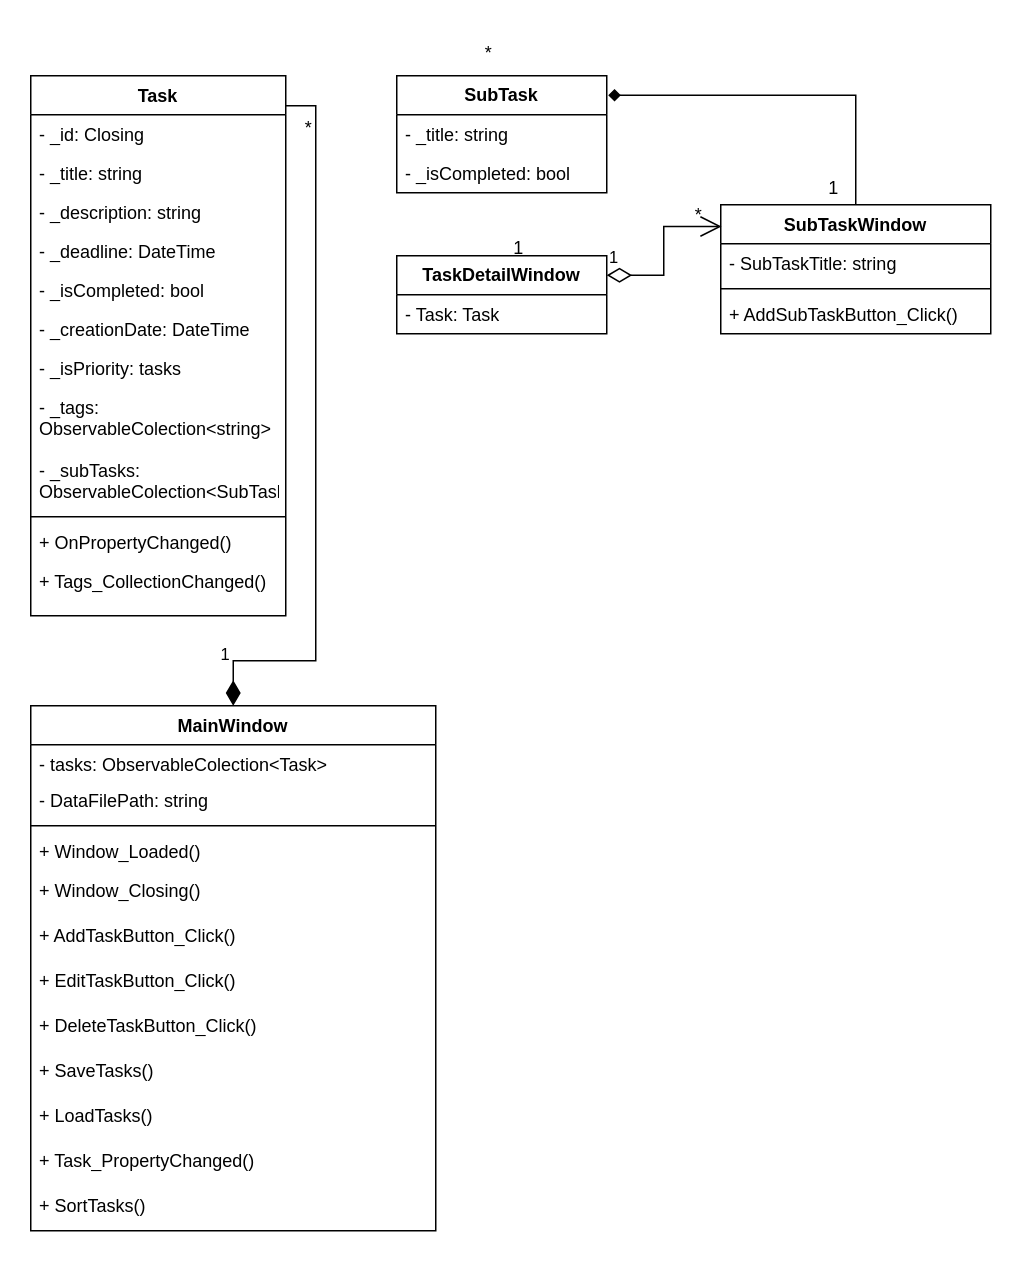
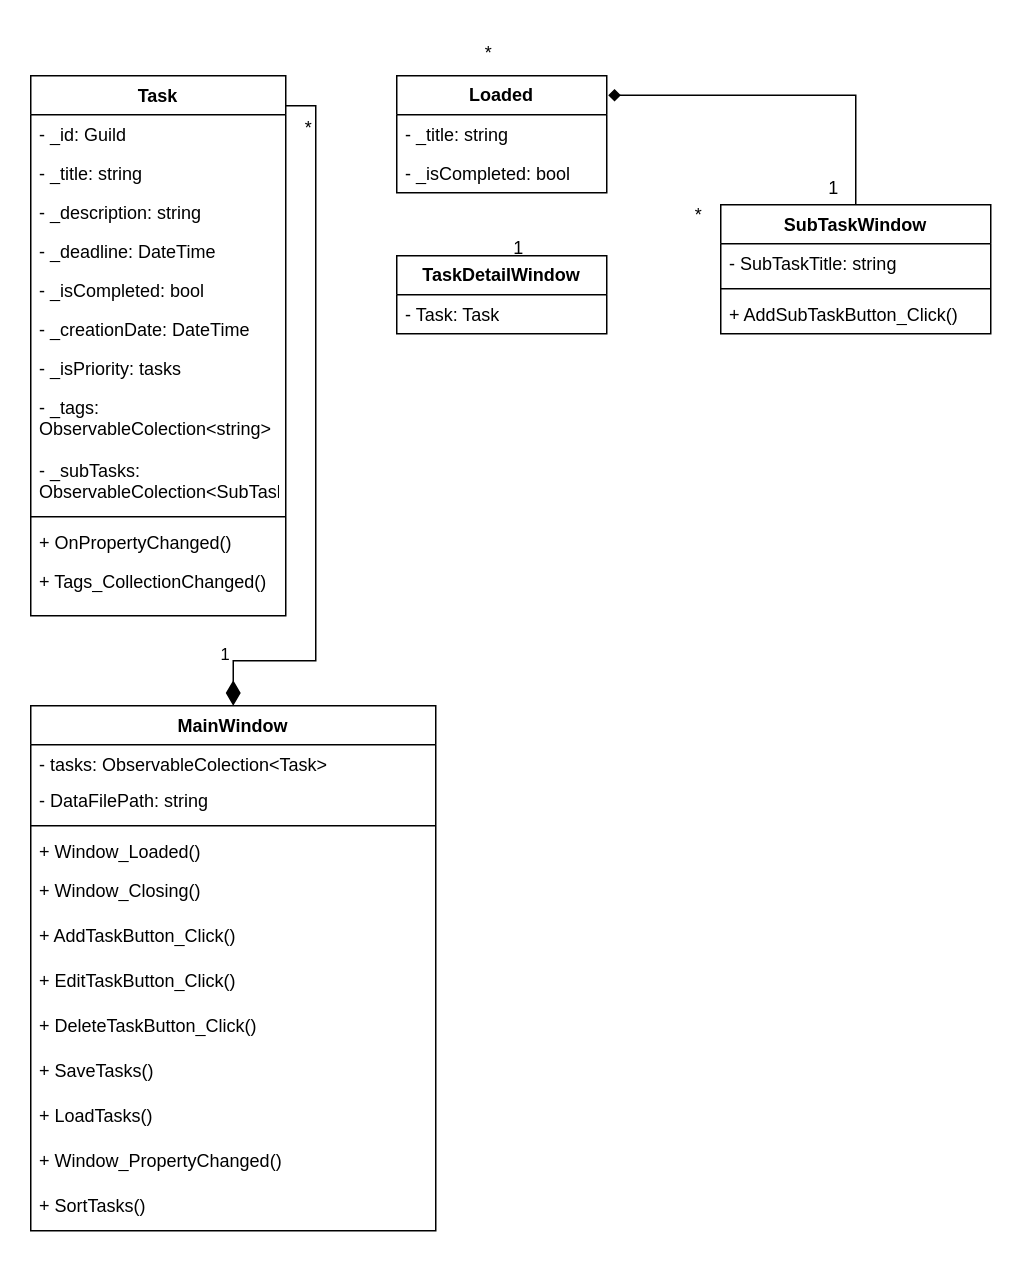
  <mxCell id="0" />
  <mxCell id="1" parent="0" />
  <mxCell id="2" value="Task" style="swimlane;fontStyle=1;align=center;verticalAlign=top;childLayout=stackLayout;horizontal=1;startSize=26;horizontalStack=0;resizeParent=1;resizeParentMax=0;resizeLast=0;collapsible=1;marginBottom=0;whiteSpace=wrap;html=1;" vertex="1" parent="1"><mxGeometry x="20" y="50" width="170" height="360" as="geometry" /></mxCell>
- <mxCell id="3" value="- _id: Closing" style="text;strokeColor=none;fillColor=none;align=left;verticalAlign=top;spacingLeft=4;spacingRight=4;overflow=hidden;rotatable=0;points=[[0,0.5],[1,0.5]];portConstraint=eastwest;whiteSpace=wrap;html=1;" vertex="1" parent="2"><mxGeometry y="26" width="170" height="26" as="geometry" /></mxCell>
+ <mxCell id="3" value="- _id: Guild" style="text;strokeColor=none;fillColor=none;align=left;verticalAlign=top;spacingLeft=4;spacingRight=4;overflow=hidden;rotatable=0;points=[[0,0.5],[1,0.5]];portConstraint=eastwest;whiteSpace=wrap;html=1;" vertex="1" parent="2"><mxGeometry y="26" width="170" height="26" as="geometry" /></mxCell>
  <mxCell id="4" value="- _title: string" style="text;strokeColor=none;fillColor=none;align=left;verticalAlign=top;spacingLeft=4;spacingRight=4;overflow=hidden;rotatable=0;points=[[0,0.5],[1,0.5]];portConstraint=eastwest;whiteSpace=wrap;html=1;" vertex="1" parent="2"><mxGeometry y="52" width="170" height="26" as="geometry" /></mxCell>
  <mxCell id="5" value="- _description: string" style="text;strokeColor=none;fillColor=none;align=left;verticalAlign=top;spacingLeft=4;spacingRight=4;overflow=hidden;rotatable=0;points=[[0,0.5],[1,0.5]];portConstraint=eastwest;whiteSpace=wrap;html=1;" vertex="1" parent="2"><mxGeometry y="78" width="170" height="26" as="geometry" /></mxCell>
  <mxCell id="6" value="- _deadline: DateTime" style="text;strokeColor=none;fillColor=none;align=left;verticalAlign=top;spacingLeft=4;spacingRight=4;overflow=hidden;rotatable=0;points=[[0,0.5],[1,0.5]];portConstraint=eastwest;whiteSpace=wrap;html=1;" vertex="1" parent="2"><mxGeometry y="104" width="170" height="26" as="geometry" /></mxCell>
  <mxCell id="7" value="- _isCompleted: bool" style="text;strokeColor=none;fillColor=none;align=left;verticalAlign=top;spacingLeft=4;spacingRight=4;overflow=hidden;rotatable=0;points=[[0,0.5],[1,0.5]];portConstraint=eastwest;whiteSpace=wrap;html=1;" vertex="1" parent="2"><mxGeometry y="130" width="170" height="26" as="geometry" /></mxCell>
  <mxCell id="8" value="- _creationDate: DateTime" style="text;strokeColor=none;fillColor=none;align=left;verticalAlign=top;spacingLeft=4;spacingRight=4;overflow=hidden;rotatable=0;points=[[0,0.5],[1,0.5]];portConstraint=eastwest;whiteSpace=wrap;html=1;" vertex="1" parent="2"><mxGeometry y="156" width="170" height="26" as="geometry" /></mxCell>
  <mxCell id="9" value="- _isPriority: tasks" style="text;strokeColor=none;fillColor=none;align=left;verticalAlign=top;spacingLeft=4;spacingRight=4;overflow=hidden;rotatable=0;points=[[0,0.5],[1,0.5]];portConstraint=eastwest;whiteSpace=wrap;html=1;" vertex="1" parent="2"><mxGeometry y="182" width="170" height="26" as="geometry" /></mxCell>
  <mxCell id="10" value="- _tags: ObservableColection&amp;lt;string&amp;gt;" style="text;strokeColor=none;fillColor=none;align=left;verticalAlign=top;spacingLeft=4;spacingRight=4;overflow=hidden;rotatable=0;points=[[0,0.5],[1,0.5]];portConstraint=eastwest;whiteSpace=wrap;html=1;" vertex="1" parent="2"><mxGeometry y="208" width="170" height="42" as="geometry" /></mxCell>
  <mxCell id="11" value="- _subTasks: ObservableColection&amp;lt;SubTask&amp;gt;" style="text;strokeColor=none;fillColor=none;align=left;verticalAlign=top;spacingLeft=4;spacingRight=4;overflow=hidden;rotatable=0;points=[[0,0.5],[1,0.5]];portConstraint=eastwest;whiteSpace=wrap;html=1;" vertex="1" parent="2"><mxGeometry y="250" width="170" height="40" as="geometry" /></mxCell>
  <mxCell id="12" value="" style="line;strokeWidth=1;fillColor=none;align=left;verticalAlign=middle;spacingTop=-1;spacingLeft=3;spacingRight=3;rotatable=0;labelPosition=right;points=[];portConstraint=eastwest;strokeColor=inherit;" vertex="1" parent="2"><mxGeometry y="290" width="170" height="8" as="geometry" /></mxCell>
  <mxCell id="13" value="+ OnPropertyChanged()" style="text;strokeColor=none;fillColor=none;align=left;verticalAlign=top;spacingLeft=4;spacingRight=4;overflow=hidden;rotatable=0;points=[[0,0.5],[1,0.5]];portConstraint=eastwest;whiteSpace=wrap;html=1;" vertex="1" parent="2"><mxGeometry y="298" width="170" height="26" as="geometry" /></mxCell>
  <mxCell id="14" value="+ Tags_CollectionChanged()" style="text;strokeColor=none;fillColor=none;align=left;verticalAlign=top;spacingLeft=4;spacingRight=4;overflow=hidden;rotatable=0;points=[[0,0.5],[1,0.5]];portConstraint=eastwest;whiteSpace=wrap;html=1;" vertex="1" parent="2"><mxGeometry y="324" width="170" height="36" as="geometry" /></mxCell>
- <mxCell id="15" value="&lt;span style=&quot;font-weight: 700;&quot;&gt;SubTask&lt;/span&gt;" style="swimlane;fontStyle=0;childLayout=stackLayout;horizontal=1;startSize=26;fillColor=none;horizontalStack=0;resizeParent=1;resizeParentMax=0;resizeLast=0;collapsible=1;marginBottom=0;whiteSpace=wrap;html=1;" vertex="1" parent="1"><mxGeometry x="264" y="50" width="140" height="78" as="geometry" /></mxCell>
+ <mxCell id="15" value="&lt;span style=&quot;font-weight: 700;&quot;&gt;Loaded&lt;/span&gt;" style="swimlane;fontStyle=0;childLayout=stackLayout;horizontal=1;startSize=26;fillColor=none;horizontalStack=0;resizeParent=1;resizeParentMax=0;resizeLast=0;collapsible=1;marginBottom=0;whiteSpace=wrap;html=1;" vertex="1" parent="1"><mxGeometry x="264" y="50" width="140" height="78" as="geometry" /></mxCell>
  <mxCell id="16" value="- _title: string" style="text;strokeColor=none;fillColor=none;align=left;verticalAlign=top;spacingLeft=4;spacingRight=4;overflow=hidden;rotatable=0;points=[[0,0.5],[1,0.5]];portConstraint=eastwest;whiteSpace=wrap;html=1;" vertex="1" parent="15"><mxGeometry y="26" width="140" height="26" as="geometry" /></mxCell>
  <mxCell id="17" value="- _isCompleted: bool" style="text;strokeColor=none;fillColor=none;align=left;verticalAlign=top;spacingLeft=4;spacingRight=4;overflow=hidden;rotatable=0;points=[[0,0.5],[1,0.5]];portConstraint=eastwest;whiteSpace=wrap;html=1;" vertex="1" parent="15"><mxGeometry y="52" width="140" height="26" as="geometry" /></mxCell>
  <mxCell id="18" value="SubTaskWindow" style="swimlane;fontStyle=1;align=center;verticalAlign=top;childLayout=stackLayout;horizontal=1;startSize=26;horizontalStack=0;resizeParent=1;resizeParentMax=0;resizeLast=0;collapsible=1;marginBottom=0;whiteSpace=wrap;html=1;" vertex="1" parent="1"><mxGeometry x="480" y="136" width="180" height="86" as="geometry" /></mxCell>
  <mxCell id="19" value="- SubTaskTitle: string" style="text;strokeColor=none;fillColor=none;align=left;verticalAlign=top;spacingLeft=4;spacingRight=4;overflow=hidden;rotatable=0;points=[[0,0.5],[1,0.5]];portConstraint=eastwest;whiteSpace=wrap;html=1;" vertex="1" parent="18"><mxGeometry y="26" width="180" height="26" as="geometry" /></mxCell>
  <mxCell id="20" value="" style="line;strokeWidth=1;fillColor=none;align=left;verticalAlign=middle;spacingTop=-1;spacingLeft=3;spacingRight=3;rotatable=0;labelPosition=right;points=[];portConstraint=eastwest;strokeColor=inherit;" vertex="1" parent="18"><mxGeometry y="52" width="180" height="8" as="geometry" /></mxCell>
  <mxCell id="21" value="+ AddSubTaskButton_Click()" style="text;strokeColor=none;fillColor=none;align=left;verticalAlign=top;spacingLeft=4;spacingRight=4;overflow=hidden;rotatable=0;points=[[0,0.5],[1,0.5]];portConstraint=eastwest;whiteSpace=wrap;html=1;" vertex="1" parent="18"><mxGeometry y="60" width="180" height="26" as="geometry" /></mxCell>
  <mxCell id="22" value="&lt;span style=&quot;font-weight: 700;&quot;&gt;TaskDetailWindow&lt;/span&gt;" style="swimlane;fontStyle=0;childLayout=stackLayout;horizontal=1;startSize=26;fillColor=none;horizontalStack=0;resizeParent=1;resizeParentMax=0;resizeLast=0;collapsible=1;marginBottom=0;whiteSpace=wrap;html=1;" vertex="1" parent="1"><mxGeometry x="264" y="170" width="140" height="52" as="geometry" /></mxCell>
  <mxCell id="23" value="- Task: Task" style="text;strokeColor=none;fillColor=none;align=left;verticalAlign=top;spacingLeft=4;spacingRight=4;overflow=hidden;rotatable=0;points=[[0,0.5],[1,0.5]];portConstraint=eastwest;whiteSpace=wrap;html=1;" vertex="1" parent="22"><mxGeometry y="26" width="140" height="26" as="geometry" /></mxCell>
  <mxCell id="24" value="MainWindow" style="swimlane;fontStyle=1;align=center;verticalAlign=top;childLayout=stackLayout;horizontal=1;startSize=26;horizontalStack=0;resizeParent=1;resizeParentMax=0;resizeLast=0;collapsible=1;marginBottom=0;whiteSpace=wrap;html=1;" vertex="1" parent="1"><mxGeometry x="20" y="470" width="270" height="350" as="geometry" /></mxCell>
  <mxCell id="25" value="- tasks: ObservableColection&amp;lt;Task&amp;gt;" style="text;strokeColor=none;fillColor=none;align=left;verticalAlign=top;spacingLeft=4;spacingRight=4;overflow=hidden;rotatable=0;points=[[0,0.5],[1,0.5]];portConstraint=eastwest;whiteSpace=wrap;html=1;" vertex="1" parent="24"><mxGeometry y="26" width="270" height="24" as="geometry" /></mxCell>
  <mxCell id="26" value="- DataFilePath: string" style="text;strokeColor=none;fillColor=none;align=left;verticalAlign=top;spacingLeft=4;spacingRight=4;overflow=hidden;rotatable=0;points=[[0,0.5],[1,0.5]];portConstraint=eastwest;whiteSpace=wrap;html=1;" vertex="1" parent="24"><mxGeometry y="50" width="270" height="26" as="geometry" /></mxCell>
  <mxCell id="27" value="" style="line;strokeWidth=1;fillColor=none;align=left;verticalAlign=middle;spacingTop=-1;spacingLeft=3;spacingRight=3;rotatable=0;labelPosition=right;points=[];portConstraint=eastwest;strokeColor=inherit;" vertex="1" parent="24"><mxGeometry y="76" width="270" height="8" as="geometry" /></mxCell>
  <mxCell id="28" value="+ Window_Loaded()" style="text;strokeColor=none;fillColor=none;align=left;verticalAlign=top;spacingLeft=4;spacingRight=4;overflow=hidden;rotatable=0;points=[[0,0.5],[1,0.5]];portConstraint=eastwest;whiteSpace=wrap;html=1;" vertex="1" parent="24"><mxGeometry y="84" width="270" height="26" as="geometry" /></mxCell>
  <mxCell id="29" value="+ Window_Closing()" style="text;strokeColor=none;fillColor=none;align=left;verticalAlign=top;spacingLeft=4;spacingRight=4;overflow=hidden;rotatable=0;points=[[0,0.5],[1,0.5]];portConstraint=eastwest;whiteSpace=wrap;html=1;" vertex="1" parent="24"><mxGeometry y="110" width="270" height="30" as="geometry" /></mxCell>
  <mxCell id="30" value="+ AddTaskButton_Click()" style="text;strokeColor=none;fillColor=none;align=left;verticalAlign=top;spacingLeft=4;spacingRight=4;overflow=hidden;rotatable=0;points=[[0,0.5],[1,0.5]];portConstraint=eastwest;whiteSpace=wrap;html=1;" vertex="1" parent="24"><mxGeometry y="140" width="270" height="30" as="geometry" /></mxCell>
  <mxCell id="31" value="+ EditTaskButton_Click()" style="text;strokeColor=none;fillColor=none;align=left;verticalAlign=top;spacingLeft=4;spacingRight=4;overflow=hidden;rotatable=0;points=[[0,0.5],[1,0.5]];portConstraint=eastwest;whiteSpace=wrap;html=1;" vertex="1" parent="24"><mxGeometry y="170" width="270" height="30" as="geometry" /></mxCell>
  <mxCell id="32" value="+ DeleteTaskButton_Click()" style="text;strokeColor=none;fillColor=none;align=left;verticalAlign=top;spacingLeft=4;spacingRight=4;overflow=hidden;rotatable=0;points=[[0,0.5],[1,0.5]];portConstraint=eastwest;whiteSpace=wrap;html=1;" vertex="1" parent="24"><mxGeometry y="200" width="270" height="30" as="geometry" /></mxCell>
  <mxCell id="33" value="+ SaveTasks()" style="text;strokeColor=none;fillColor=none;align=left;verticalAlign=top;spacingLeft=4;spacingRight=4;overflow=hidden;rotatable=0;points=[[0,0.5],[1,0.5]];portConstraint=eastwest;whiteSpace=wrap;html=1;" vertex="1" parent="24"><mxGeometry y="230" width="270" height="30" as="geometry" /></mxCell>
  <mxCell id="34" value="+ LoadTasks()" style="text;strokeColor=none;fillColor=none;align=left;verticalAlign=top;spacingLeft=4;spacingRight=4;overflow=hidden;rotatable=0;points=[[0,0.5],[1,0.5]];portConstraint=eastwest;whiteSpace=wrap;html=1;" vertex="1" parent="24"><mxGeometry y="260" width="270" height="30" as="geometry" /></mxCell>
- <mxCell id="35" value="+ Task_PropertyChanged()" style="text;strokeColor=none;fillColor=none;align=left;verticalAlign=top;spacingLeft=4;spacingRight=4;overflow=hidden;rotatable=0;points=[[0,0.5],[1,0.5]];portConstraint=eastwest;whiteSpace=wrap;html=1;" vertex="1" parent="24"><mxGeometry y="290" width="270" height="30" as="geometry" /></mxCell>
+ <mxCell id="35" value="+ Window_PropertyChanged()" style="text;strokeColor=none;fillColor=none;align=left;verticalAlign=top;spacingLeft=4;spacingRight=4;overflow=hidden;rotatable=0;points=[[0,0.5],[1,0.5]];portConstraint=eastwest;whiteSpace=wrap;html=1;" vertex="1" parent="24"><mxGeometry y="290" width="270" height="30" as="geometry" /></mxCell>
  <mxCell id="36" value="+ SortTasks()" style="text;strokeColor=none;fillColor=none;align=left;verticalAlign=top;spacingLeft=4;spacingRight=4;overflow=hidden;rotatable=0;points=[[0,0.5],[1,0.5]];portConstraint=eastwest;whiteSpace=wrap;html=1;" vertex="1" parent="24"><mxGeometry y="320" width="270" height="30" as="geometry" /></mxCell>
  <mxCell id="37" style="edgeStyle=orthogonalEdgeStyle;rounded=0;orthogonalLoop=1;jettySize=auto;html=1;exitX=0.5;exitY=0;exitDx=0;exitDy=0;entryX=1.007;entryY=0.167;entryDx=0;entryDy=0;entryPerimeter=0;endArrow=diamond;" edge="1" parent="1" source="18" target="15"><mxGeometry relative="1" as="geometry" /></mxCell>
  <mxCell id="38" value="*" style="text;html=1;align=center;verticalAlign=middle;resizable=0;points=[];autosize=1;strokeColor=none;fillColor=none;" vertex="1" parent="1"><mxGeometry x="310" y="20" width="30" height="30" as="geometry" /></mxCell>
  <mxCell id="39" value="1" style="text;html=1;align=center;verticalAlign=middle;resizable=0;points=[];autosize=1;strokeColor=none;fillColor=none;" vertex="1" parent="1"><mxGeometry x="330" y="150" width="30" height="30" as="geometry" /></mxCell>
  <mxCell id="40" value="1" style="text;html=1;align=center;verticalAlign=middle;resizable=0;points=[];autosize=1;strokeColor=none;fillColor=none;" vertex="1" parent="1"><mxGeometry x="540" y="110" width="30" height="30" as="geometry" /></mxCell>
  <mxCell id="41" value="1" style="endArrow=none;html=1;endSize=12;startArrow=diamondThin;startSize=14;startFill=1;edgeStyle=orthogonalEdgeStyle;align=left;verticalAlign=bottom;rounded=0;exitX=0.5;exitY=0;exitDx=0;exitDy=0;" edge="1" parent="1" source="24" target="2"><mxGeometry x="-0.896" y="10" relative="1" as="geometry"><mxPoint x="200" y="170" as="sourcePoint" /><mxPoint x="429" y="170" as="targetPoint" /><Array as="points"><mxPoint x="155" y="440" /><mxPoint x="210" y="440" /><mxPoint x="210" y="70" /></Array><mxPoint as="offset" /></mxGeometry></mxCell>
  <mxCell id="42" value="*" style="text;html=1;align=center;verticalAlign=middle;resizable=0;points=[];autosize=1;strokeColor=none;fillColor=none;" vertex="1" parent="1"><mxGeometry x="190" y="70" width="30" height="30" as="geometry" /></mxCell>
- <mxCell id="43" value="1" style="endArrow=open;html=1;endSize=12;startArrow=diamondThin;startSize=14;startFill=0;edgeStyle=orthogonalEdgeStyle;align=left;verticalAlign=bottom;rounded=0;exitX=1;exitY=0.25;exitDx=0;exitDy=0;entryX=0.003;entryY=0.169;entryDx=0;entryDy=0;entryPerimeter=0;" edge="1" parent="1" source="22" target="18"><mxGeometry x="-1" y="3" relative="1" as="geometry"><mxPoint x="190" y="290" as="sourcePoint" /><mxPoint x="350" y="290" as="targetPoint" /></mxGeometry></mxCell>
  <mxCell id="44" value="*" style="text;html=1;align=center;verticalAlign=middle;resizable=0;points=[];autosize=1;strokeColor=none;fillColor=none;" vertex="1" parent="1"><mxGeometry x="450" y="128" width="30" height="30" as="geometry" /></mxCell>
